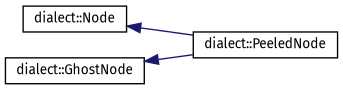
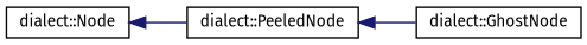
  digraph {
    fontname="Fira Sans"
    rankdir=LR
    node [color=black fillcolor=white fontname="Fira Sans" fontsize=10 shape=record style=filled]
    edge [color=midnightblue dir=back fontname="Fira Sans" fontsize=10 labelfontname=Helvetica labelfontsize=10 style=solid]
    n1 [height=0.2 label="dialect::Node" width=0.4]
    n2 [height=0.2 label="dialect::PeeledNode" width=0.4]
    n3 [height=0.2 label="dialect::GhostNode" width=0.4]
    n1 -> n2
-   n3 -> n2
+   n2 -> n3
  }
